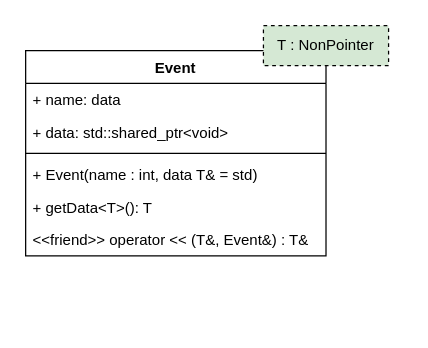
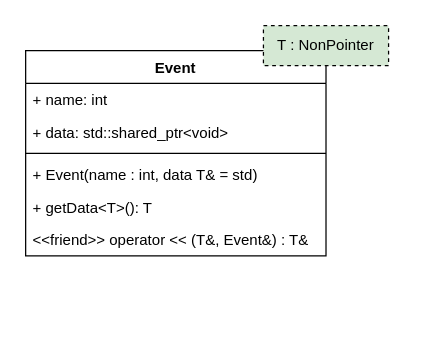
  <mxCell id="0" />
  <mxCell id="1" parent="0" />
  <mxCell id="2" value="" style="group;" parent="1" vertex="1" connectable="0"><mxGeometry x="20" y="20" width="300" height="236" as="geometry" /></mxCell>
  <mxCell id="3" value="Event" style="swimlane;fontStyle=1;align=center;verticalAlign=top;childLayout=stackLayout;horizontal=1;startSize=26;horizontalStack=0;resizeParent=1;resizeParentMax=0;resizeLast=0;collapsible=1;marginBottom=0;" parent="2" vertex="1"><mxGeometry y="20" width="240" height="164" as="geometry"><mxRectangle x="80" y="80" width="110" height="26" as="alternateBounds" /></mxGeometry></mxCell>
- <mxCell id="4" value="+ name: data" style="text;strokeColor=none;fillColor=none;align=left;verticalAlign=top;spacingLeft=4;spacingRight=4;overflow=hidden;rotatable=0;points=[[0,0.5],[1,0.5]];portConstraint=eastwest;" parent="3" vertex="1"><mxGeometry y="26" width="240" height="26" as="geometry" /></mxCell>
+ <mxCell id="4" value="+ name: int" style="text;strokeColor=none;fillColor=none;align=left;verticalAlign=top;spacingLeft=4;spacingRight=4;overflow=hidden;rotatable=0;points=[[0,0.5],[1,0.5]];portConstraint=eastwest;" parent="3" vertex="1"><mxGeometry y="26" width="240" height="26" as="geometry" /></mxCell>
  <mxCell id="5" value="+ data: std::shared_ptr&lt;void&gt;" style="text;strokeColor=none;fillColor=none;align=left;verticalAlign=top;spacingLeft=4;spacingRight=4;overflow=hidden;rotatable=0;points=[[0,0.5],[1,0.5]];portConstraint=eastwest;" parent="3" vertex="1"><mxGeometry y="52" width="240" height="26" as="geometry" /></mxCell>
  <mxCell id="6" value="" style="line;strokeWidth=1;fillColor=none;align=left;verticalAlign=middle;spacingTop=-1;spacingLeft=3;spacingRight=3;rotatable=0;labelPosition=right;points=[];portConstraint=eastwest;" parent="3" vertex="1"><mxGeometry y="78" width="240" height="8" as="geometry" /></mxCell>
  <mxCell id="7" value="+ Event(name : int, data T&amp; = std)" style="text;strokeColor=none;fillColor=none;align=left;verticalAlign=top;spacingLeft=4;spacingRight=4;overflow=hidden;rotatable=0;points=[[0,0.5],[1,0.5]];portConstraint=eastwest;" parent="3" vertex="1"><mxGeometry y="86" width="240" height="26" as="geometry" /></mxCell>
  <mxCell id="8" value="+ getData&lt;T&gt;(): T" style="text;strokeColor=none;fillColor=none;align=left;verticalAlign=top;spacingLeft=4;spacingRight=4;overflow=hidden;rotatable=0;points=[[0,0.5],[1,0.5]];portConstraint=eastwest;" parent="3" vertex="1"><mxGeometry y="112" width="240" height="26" as="geometry" /></mxCell>
  <mxCell id="9" value="&lt;&lt;friend&gt;&gt; operator &lt;&lt; (T&amp;, Event&amp;) : T&amp;" style="text;strokeColor=none;fillColor=none;align=left;verticalAlign=top;spacingLeft=4;spacingRight=4;overflow=hidden;rotatable=0;points=[[0,0.5],[1,0.5]];portConstraint=eastwest;" parent="3" vertex="1"><mxGeometry y="138" width="240" height="26" as="geometry" /></mxCell>
  <mxCell id="10" value="T : NonPointer" style="rounded=0;whiteSpace=wrap;html=1;dashed=1;fillColor=#d5e8d4;" parent="2" vertex="1"><mxGeometry x="190" width="100" height="32" as="geometry" /></mxCell>
